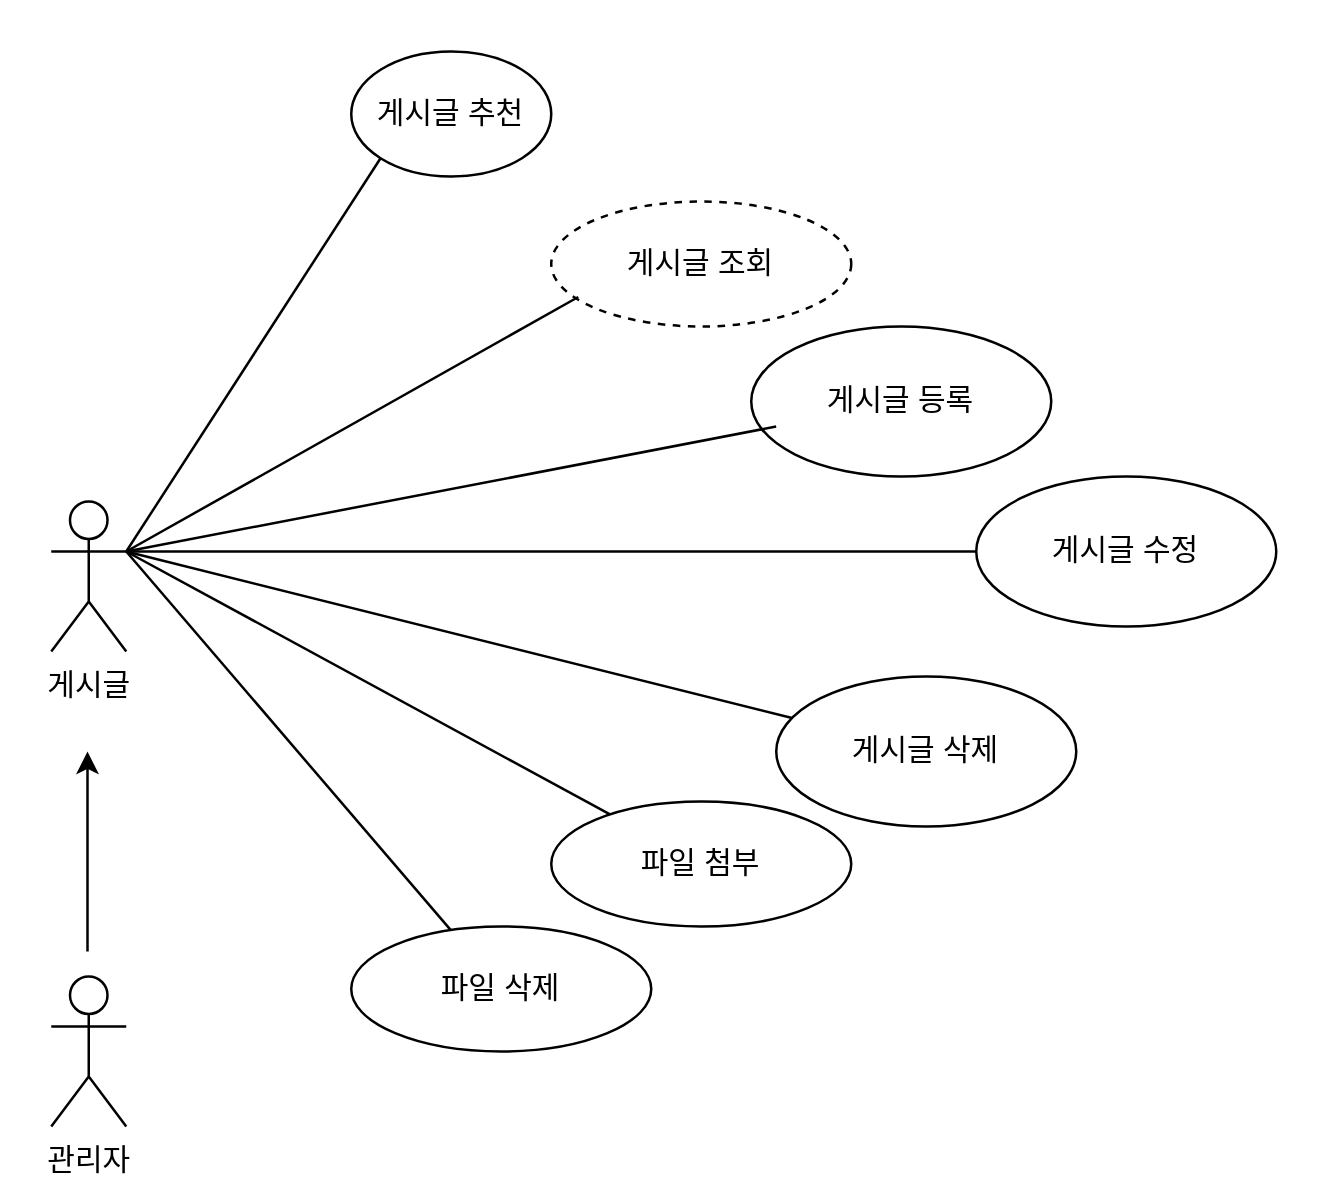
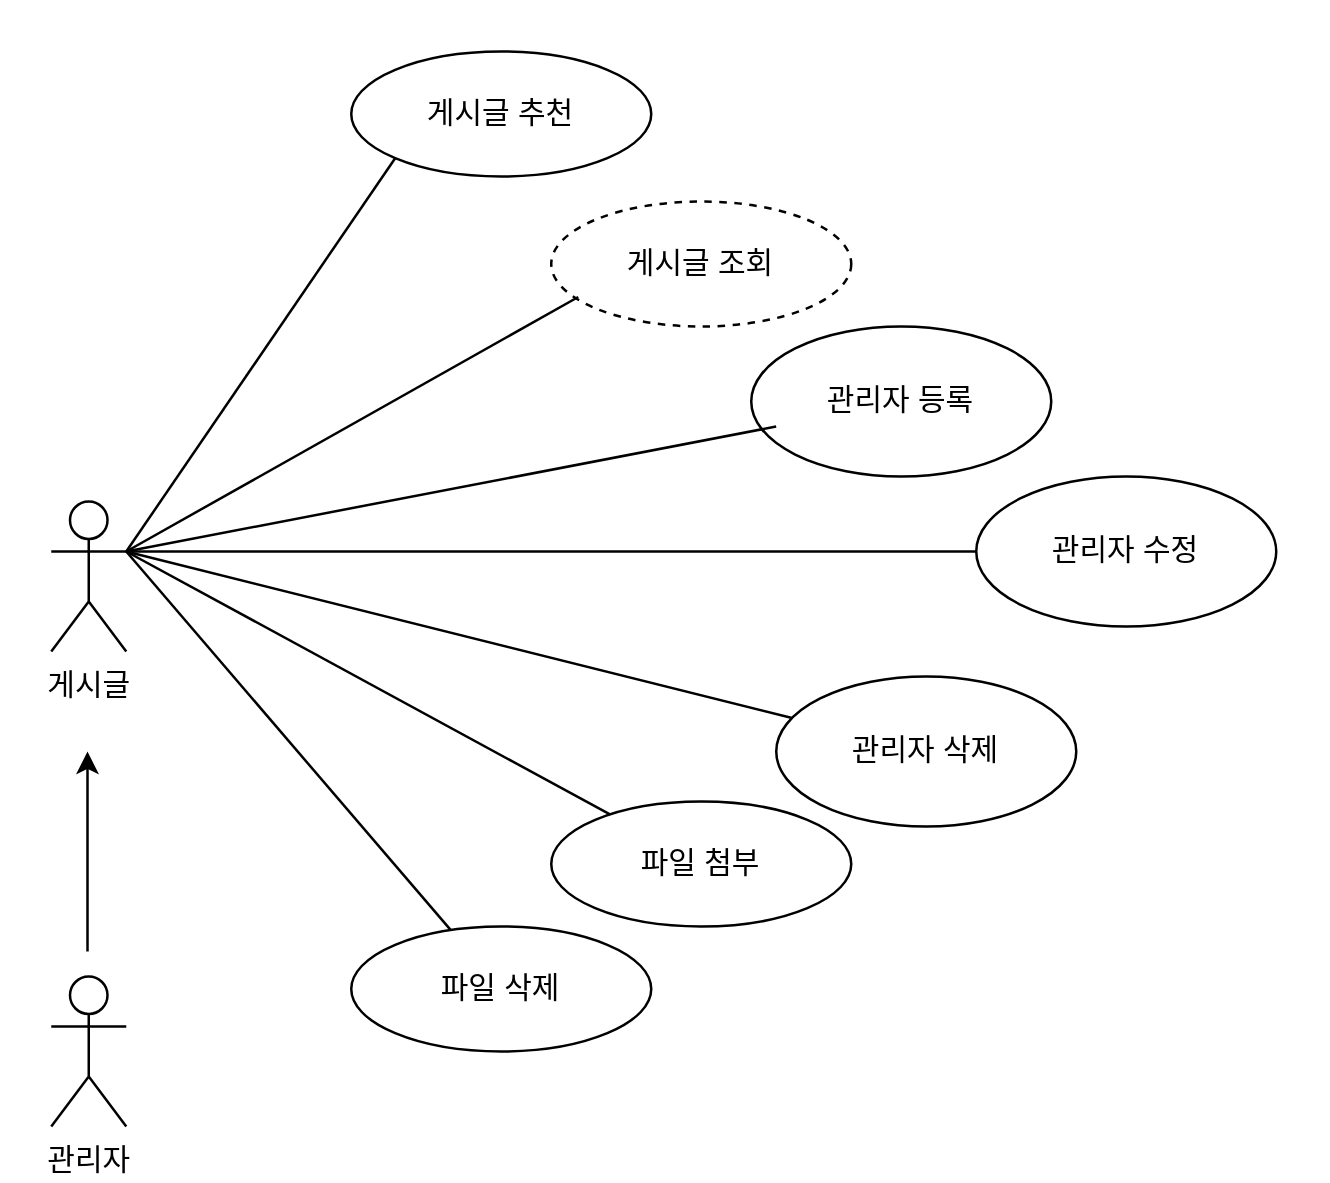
  <mxCell id="0" />
  <mxCell id="1" parent="0" />
  <mxCell id="2" value="게시글&lt;div&gt;&lt;br&gt;&lt;/div&gt;" style="shape=umlActor;verticalLabelPosition=bottom;verticalAlign=top;html=1;outlineConnect=0;" vertex="1" parent="1"><mxGeometry x="20" y="200" width="30" height="60" as="geometry" /></mxCell>
  <mxCell id="3" value="게시글 조회" style="ellipse;whiteSpace=wrap;html=1;dashed=1;" vertex="1" parent="1"><mxGeometry x="220" y="80" width="120" height="50" as="geometry" /></mxCell>
- <mxCell id="4" value="게시글 추천" style="ellipse;whiteSpace=wrap;html=1;" vertex="1" parent="1"><mxGeometry x="140" y="20" width="80" height="50" as="geometry" /></mxCell>
- <mxCell id="5" value="게시글 등록" style="ellipse;whiteSpace=wrap;html=1;" vertex="1" parent="1"><mxGeometry x="300" y="130" width="120" height="60" as="geometry" /></mxCell>
- <mxCell id="6" value="게시글 수정" style="ellipse;whiteSpace=wrap;html=1;" vertex="1" parent="1"><mxGeometry x="390" y="190" width="120" height="60" as="geometry" /></mxCell>
- <mxCell id="7" value="게시글 삭제" style="ellipse;whiteSpace=wrap;html=1;" vertex="1" parent="1"><mxGeometry x="310" y="270" width="120" height="60" as="geometry" /></mxCell>
+ <mxCell id="4" value="게시글 추천" style="ellipse;whiteSpace=wrap;html=1;" vertex="1" parent="1"><mxGeometry x="140" y="20" width="120" height="50" as="geometry" /></mxCell>
+ <mxCell id="5" value="관리자 등록" style="ellipse;whiteSpace=wrap;html=1;" vertex="1" parent="1"><mxGeometry x="300" y="130" width="120" height="60" as="geometry" /></mxCell>
+ <mxCell id="6" value="관리자 수정" style="ellipse;whiteSpace=wrap;html=1;" vertex="1" parent="1"><mxGeometry x="390" y="190" width="120" height="60" as="geometry" /></mxCell>
+ <mxCell id="7" value="관리자 삭제" style="ellipse;whiteSpace=wrap;html=1;" vertex="1" parent="1"><mxGeometry x="310" y="270" width="120" height="60" as="geometry" /></mxCell>
  <mxCell id="8" value="파일 첨부" style="ellipse;whiteSpace=wrap;html=1;" vertex="1" parent="1"><mxGeometry x="220" y="320" width="120" height="50" as="geometry" /></mxCell>
  <mxCell id="9" value="파일 삭제" style="ellipse;whiteSpace=wrap;html=1;" vertex="1" parent="1"><mxGeometry x="140" y="370" width="120" height="50" as="geometry" /></mxCell>
  <mxCell id="10" value="" style="endArrow=none;html=1;rounded=0;entryX=0;entryY=1;entryDx=0;entryDy=0;" edge="1" parent="1" target="4"><mxGeometry width="50" height="50" relative="1" as="geometry"><mxPoint x="50" y="220" as="sourcePoint" /><mxPoint x="130" y="150" as="targetPoint" /></mxGeometry></mxCell>
  <mxCell id="11" value="" style="endArrow=none;html=1;rounded=0;entryX=0.09;entryY=0.764;entryDx=0;entryDy=0;entryPerimeter=0;" edge="1" parent="1" target="3"><mxGeometry width="50" height="50" relative="1" as="geometry"><mxPoint x="50" y="220" as="sourcePoint" /><mxPoint x="100" y="170" as="targetPoint" /></mxGeometry></mxCell>
  <mxCell id="12" value="" style="endArrow=none;html=1;rounded=0;entryX=0.083;entryY=0.667;entryDx=0;entryDy=0;entryPerimeter=0;" edge="1" parent="1" target="5"><mxGeometry width="50" height="50" relative="1" as="geometry"><mxPoint x="50" y="220" as="sourcePoint" /><mxPoint x="100" y="170" as="targetPoint" /></mxGeometry></mxCell>
  <mxCell id="13" value="" style="endArrow=none;html=1;rounded=0;entryX=0;entryY=0.5;entryDx=0;entryDy=0;" edge="1" parent="1" target="6"><mxGeometry width="50" height="50" relative="1" as="geometry"><mxPoint x="50" y="220" as="sourcePoint" /><mxPoint x="100" y="170" as="targetPoint" /></mxGeometry></mxCell>
  <mxCell id="14" value="" style="endArrow=none;html=1;rounded=0;" edge="1" parent="1" target="7"><mxGeometry width="50" height="50" relative="1" as="geometry"><mxPoint x="50" y="220" as="sourcePoint" /><mxPoint x="100" y="170" as="targetPoint" /></mxGeometry></mxCell>
  <mxCell id="15" value="" style="endArrow=none;html=1;rounded=0;" edge="1" parent="1" target="8"><mxGeometry width="50" height="50" relative="1" as="geometry"><mxPoint x="50" y="220" as="sourcePoint" /><mxPoint x="100" y="170" as="targetPoint" /></mxGeometry></mxCell>
  <mxCell id="16" value="" style="endArrow=none;html=1;rounded=0;" edge="1" parent="1" target="9"><mxGeometry width="50" height="50" relative="1" as="geometry"><mxPoint x="50" y="220" as="sourcePoint" /><mxPoint x="100" y="170" as="targetPoint" /></mxGeometry></mxCell>
  <mxCell id="17" value="관리자" style="shape=umlActor;verticalLabelPosition=bottom;verticalAlign=top;html=1;outlineConnect=0;" vertex="1" parent="1"><mxGeometry x="20" y="390" width="30" height="60" as="geometry" /></mxCell>
  <mxCell id="18" value="" style="endArrow=classic;html=1;rounded=0;" edge="1" parent="1"><mxGeometry width="50" height="50" relative="1" as="geometry"><mxPoint x="34.5" y="380" as="sourcePoint" /><mxPoint x="34.5" y="300" as="targetPoint" /></mxGeometry></mxCell>
